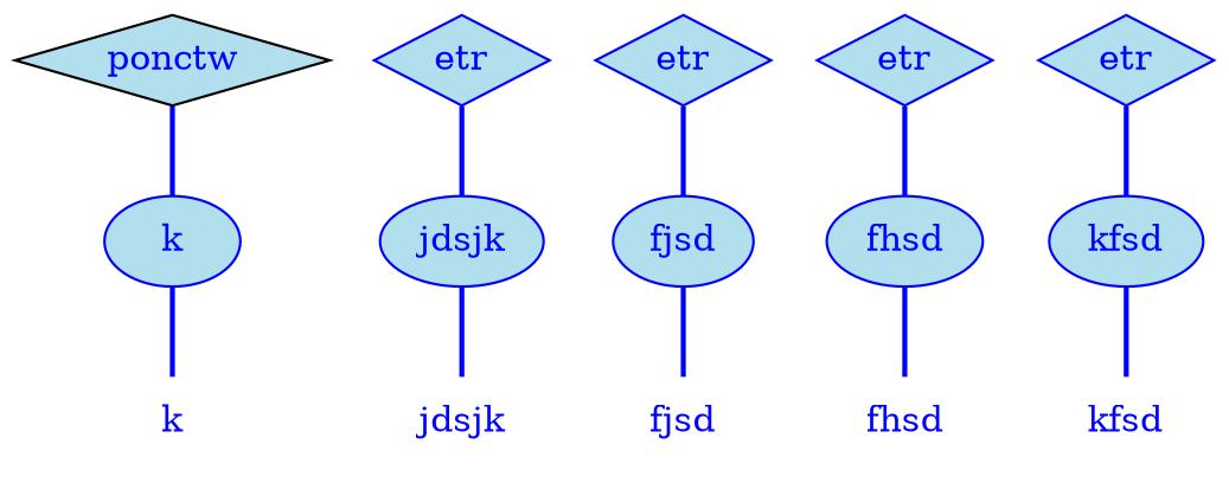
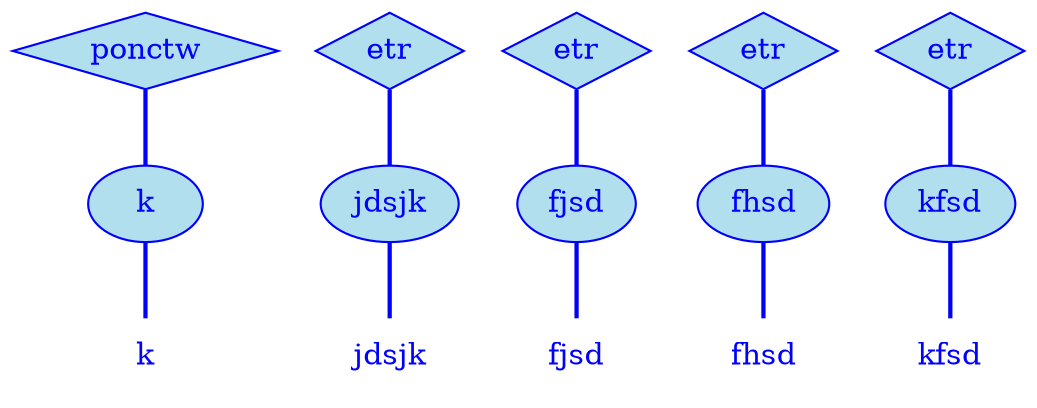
  digraph {
    node [fillcolor=lightblue2 fontcolor=blue shape=plaintext color=blue style=filled]
    edge [arrowhead=none color=blue fontcolor=blue minlen=1 style=bold]
    n1 [height=0.50 label=k width=0.75 color="" style=""]
    n2 [height=0.50 label=k shape=ellipse width=0.75]
-   n3 [color=black height=0.50 label=ponctw shape=diamond width=1.28]
+   n3 [height=0.50 label=ponctw shape=diamond width=1.28]
    n4 [height=0.50 label=jdsjk width=0.75 color="" style=""]
    n5 [height=0.50 label=jdsjk shape=ellipse width=0.89]
    n6 [height=0.50 label=etr shape=diamond width=0.75]
    n7 [height=0.50 label=fjsd width=0.75 color="" style=""]
    n8 [height=0.50 label=fjsd shape=ellipse width=0.75]
    n9 [height=0.50 label=etr shape=diamond width=0.75]
    n10 [height=0.50 label=fhsd width=0.75 color="" style=""]
    n11 [height=0.50 label=fhsd shape=ellipse width=0.86]
    n12 [height=0.50 label=etr shape=diamond width=0.75]
    n13 [height=0.50 label=kfsd width=0.75 color="" style=""]
    n14 [height=0.50 label=kfsd shape=ellipse width=0.83]
    n15 [height=0.50 label=etr shape=diamond width=0.75]
    n2 -> n1
    n3 -> n2
    n5 -> n4
    n6 -> n5
    n8 -> n7
    n9 -> n8
    n11 -> n10
    n12 -> n11
    n14 -> n13
    n15 -> n14
  }
